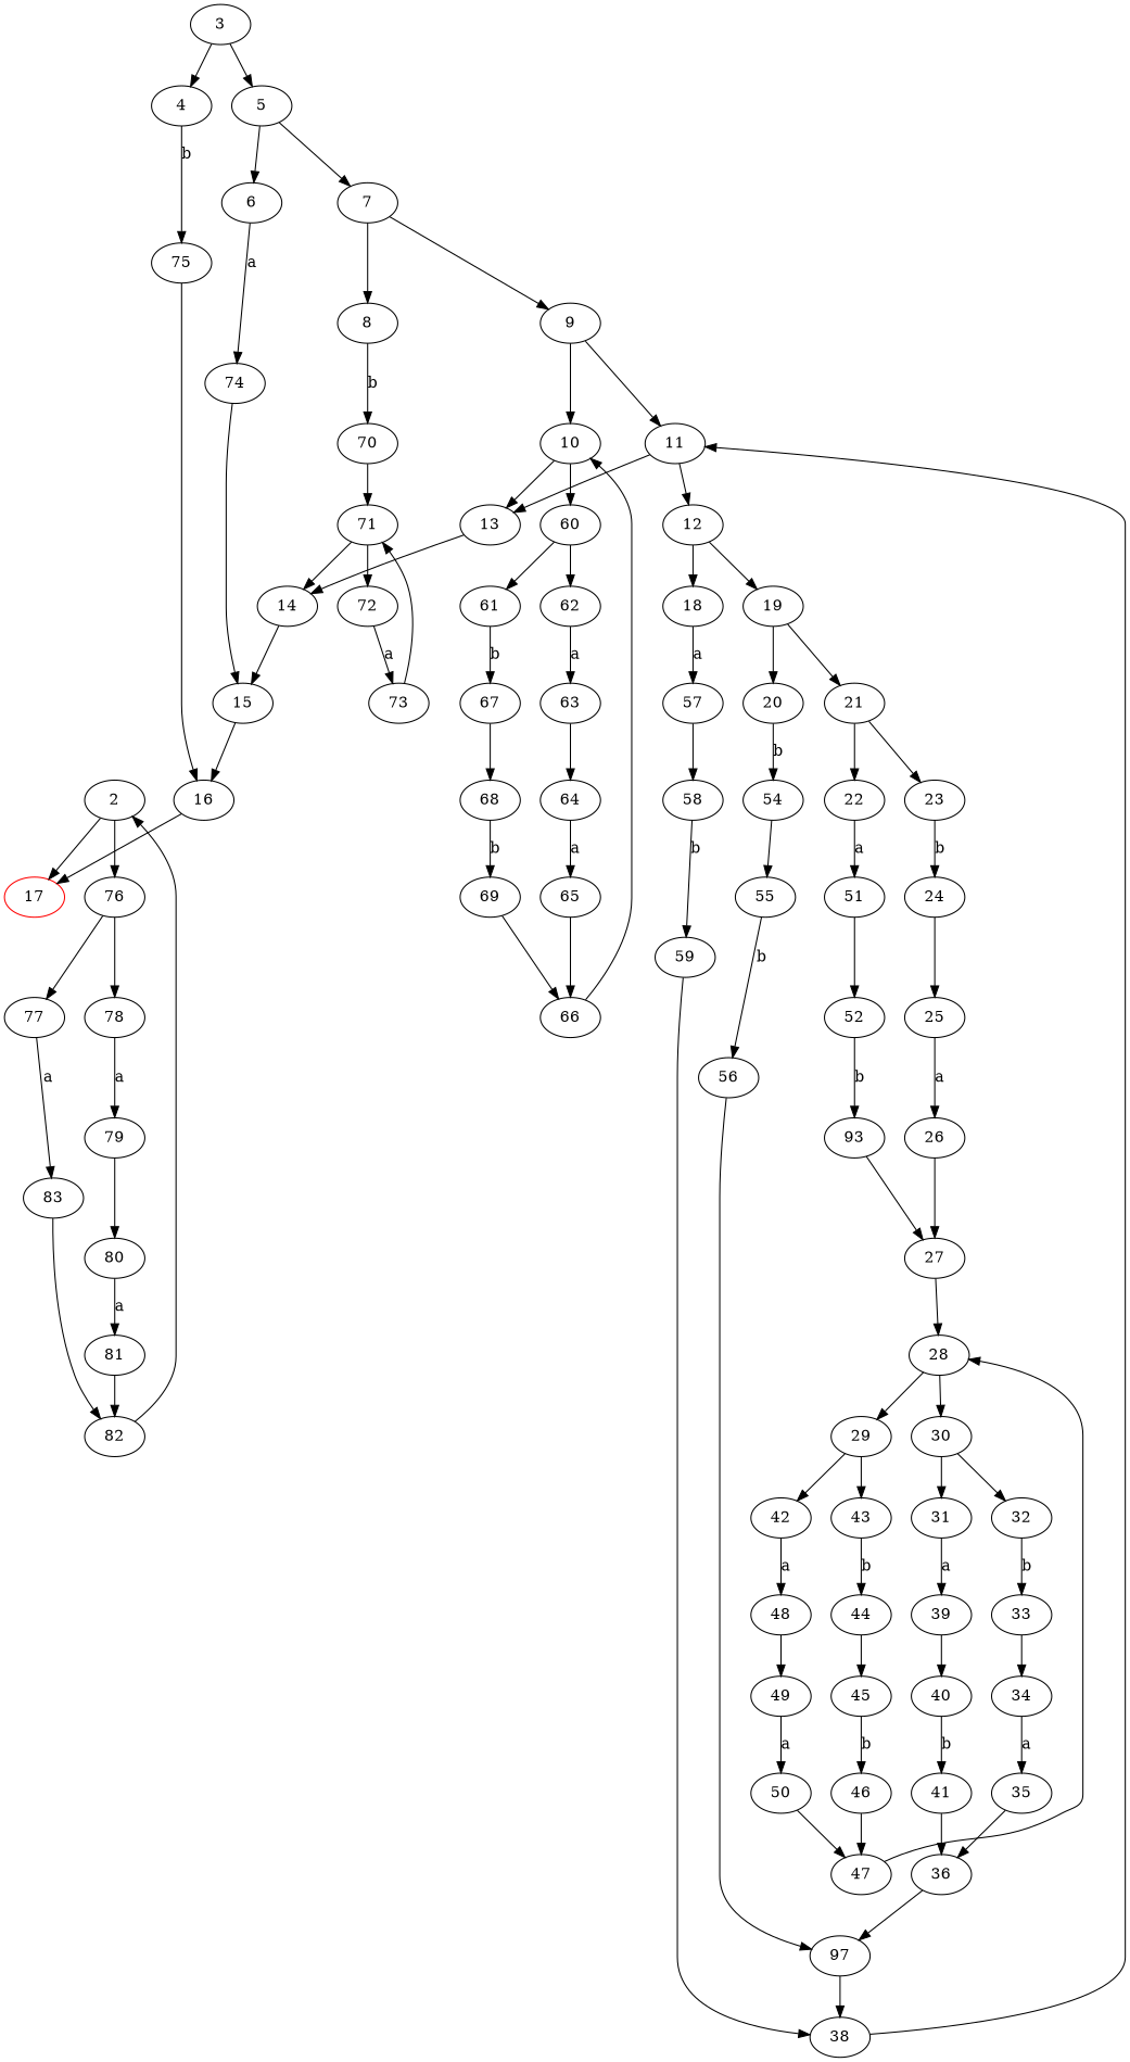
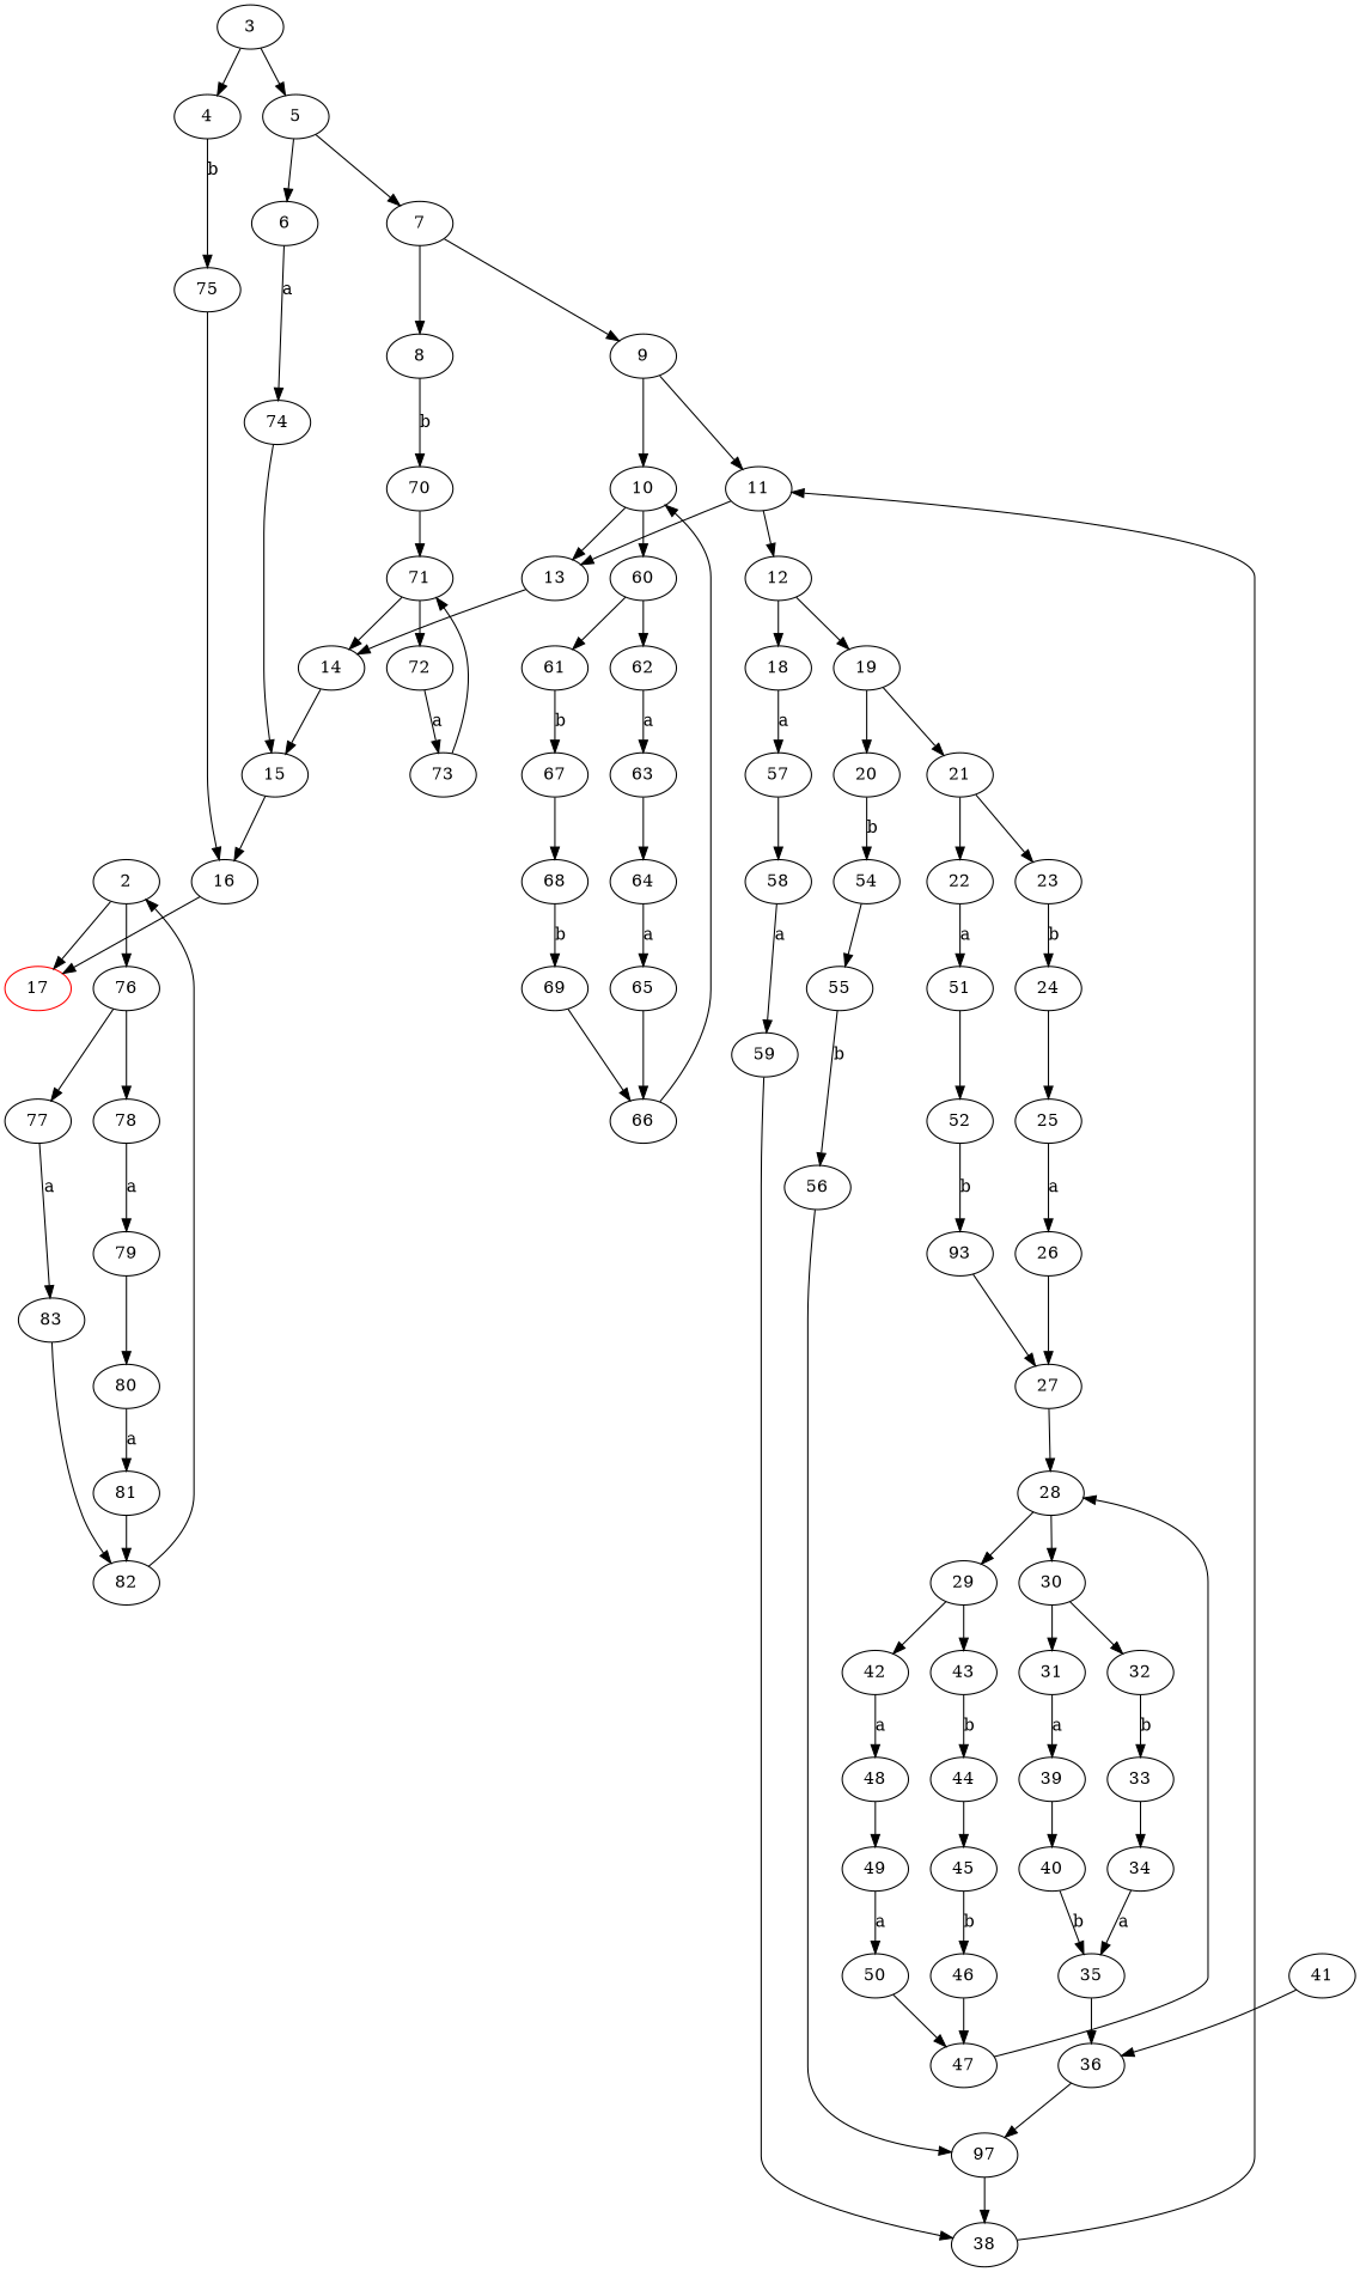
  digraph {
    17 [color=red]
    2
    76
    3
    4
    5
    77
    78
    75
    6
    7
    16
    74
    8
    9
    15
    70
    10
    11
    71
    13
    60
    12
    14
    61
    62
    18
    19
    57
    20
    21
    58
    54
    22
    23
    55
    51
    24
    52
    25
    26
    27
    28
    29
    30
    42
    43
    31
    32
    48
    44
    39
    33
    40
    34
    35
    36
    n58 [label=97]
    38
    41
    49
    45
    46
    47
    50
    n66 [label=93]
    56
    59
    67
    63
    68
    64
    65
    66
    69
    72
    73
    83
    79
    82
    80
    81
    2 -> 17
    2 -> 76
    76 -> 77
    76 -> 78
    3 -> 4
    3 -> 5
    4 -> 75 [label=b]
    5 -> 6
    5 -> 7
    77 -> 83 [label=a]
    78 -> 79 [label=a]
    75 -> 16
    6 -> 74 [label=a]
    7 -> 8
    7 -> 9
    16 -> 17
    74 -> 15
    8 -> 70 [label=b]
    9 -> 10
    9 -> 11
    15 -> 16
    70 -> 71
    10 -> 13
    10 -> 60
    11 -> 13
    11 -> 12
    71 -> 14
    71 -> 72
    13 -> 14
    60 -> 61
    60 -> 62
    12 -> 18
    12 -> 19
    14 -> 15
    61 -> 67 [label=b]
    62 -> 63 [label=a]
    18 -> 57 [label=a]
    19 -> 20
    19 -> 21
    57 -> 58
    20 -> 54 [label=b]
    21 -> 22
    21 -> 23
-   58 -> 59 [label=b]
+   58 -> 59 [label=a]
    54 -> 55
    22 -> 51 [label=a]
    23 -> 24 [label=b]
    55 -> 56 [label=b]
    51 -> 52
    24 -> 25
    52 -> n66 [label=b]
    25 -> 26 [label=a]
    26 -> 27
    27 -> 28
    28 -> 29
    28 -> 30
    29 -> 42
    29 -> 43
    30 -> 31
    30 -> 32
    42 -> 48 [label=a]
    43 -> 44 [label=b]
    31 -> 39 [label=a]
    32 -> 33 [label=b]
    48 -> 49
    44 -> 45
    39 -> 40
    33 -> 34
-   40 -> 41 [label=b]
+   40 -> 35 [label=b]
    34 -> 35 [label=a]
    35 -> 36
    36 -> n58
    n58 -> 38
    38 -> 11
    41 -> 36
    49 -> 50 [label=a]
    45 -> 46 [label=b]
    46 -> 47
    47 -> 28
    50 -> 47
    n66 -> 27
    56 -> n58
    59 -> 38
    67 -> 68
    63 -> 64
    68 -> 69 [label=b]
    64 -> 65 [label=a]
    65 -> 66
    66 -> 10
    69 -> 66
    72 -> 73 [label=a]
    73 -> 71
    83 -> 82
    79 -> 80
    82 -> 2
    80 -> 81 [label=a]
    81 -> 82
  }
